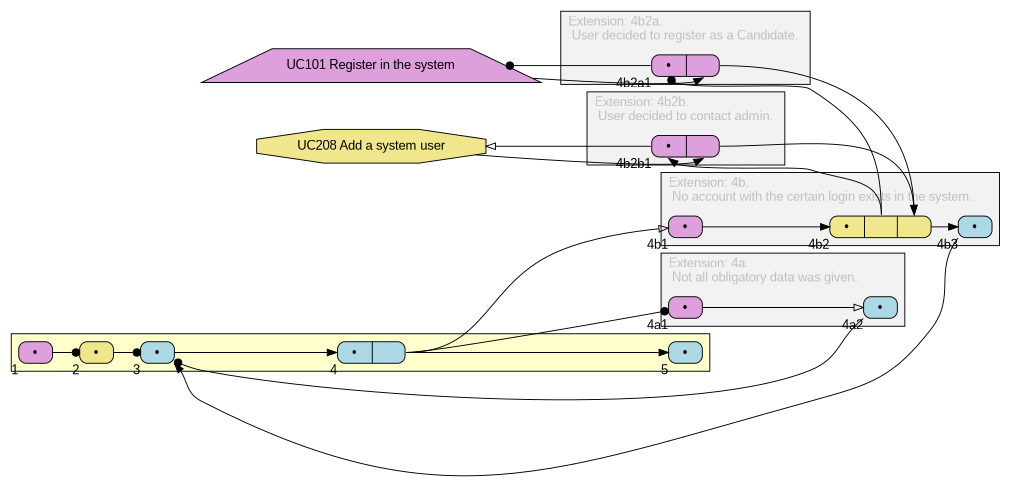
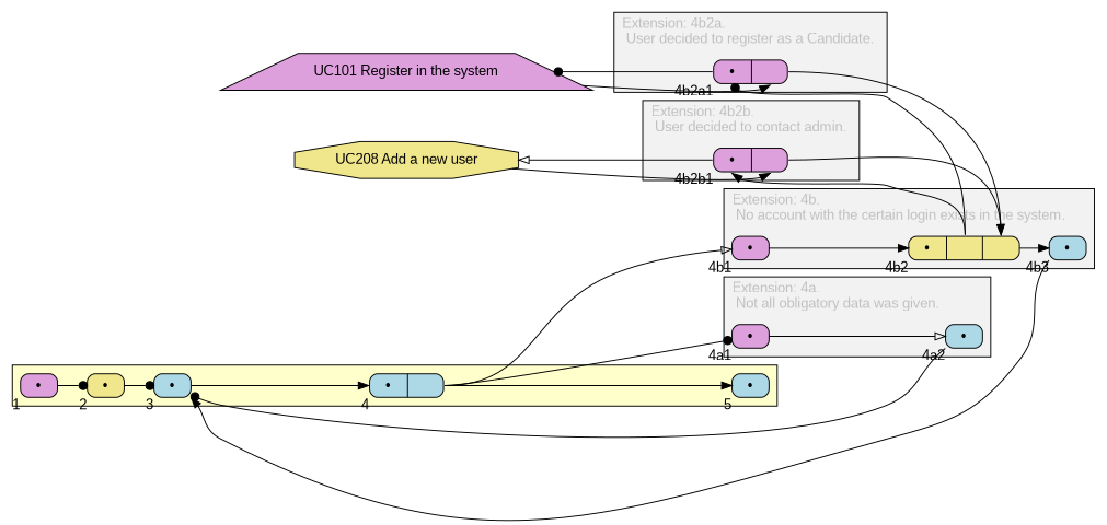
  digraph {
    fontcolor=gray
    fontname=Arial
    labeljust=l
    nodesep=0.2
    rankdir=LR
    ranksep=0.4
    node [fillcolor=plum fontname=Arial shape=Mrecord style=filled]
    edge [fontname=Arial headport=JMP tailport=JMP arrowhead=normal]
    n1 [height=0.1 label="{<JMP>&bull;}" width=0.5 xlabel=1]
    n2 [fillcolor=khaki height=0.1 label="{<JMP>&bull;}" width=0.5 xlabel=2]
    n3 [fillcolor=lightblue height=0.1 label="{<JMP>&bull;}" width=0.5 xlabel=3]
    n4 [fillcolor=lightblue height=0.1 label="{<JMP>&bull;|<EXT>}" width=1.0 xlabel=4]
    n5 [fillcolor=lightblue height=0.1 label="{<JMP>&bull;}" width=0.5 xlabel=5]
    n6 [height=0.1 label="{<JMP>&bull;|<EXT>}" width=1.0 xlabel="4b2a1"]
    n7 [height=0.1 label="{<JMP>&bull;|<EXT>}" width=1.0 xlabel="4b2b1"]
    n8 [height=0.1 label="{<JMP>&bull;}" width=0.5 xlabel="4a1"]
    n9 [fillcolor=lightblue height=0.1 label="{<JMP>&bull;}" width=0.5 xlabel="4a2"]
    n10 [height=0.1 label="{<JMP>&bull;}" width=0.5 xlabel="4b1"]
    n11 [fillcolor=khaki height=0.1 label="{<JMP>&bull;|<EXT>|<OUT>}" width=1.5 xlabel="4b2"]
    n12 [fillcolor=lightblue height=0.1 label="{<JMP>&bull;}" width=0.5 xlabel="4b3"]
    n13 [height=0.5 label="UC101 Register in the system" shape=trapezium width=0.5]
-   n14 [fillcolor=khaki height=0.5 label="UC208 Add a system user" shape=octagon width=0.5]
+   n14 [fillcolor=khaki height=0.5 label="UC208 Add a new user" shape=octagon width=0.5]
    subgraph cluster_1 {
      bgcolor="#ffffcc"
      n1
      n2
      n3
      n4
      n5
    }
    subgraph cluster_2 {
      bgcolor="#f2f2f2"
      label="Extension: 4b2a.\l User decided to register as a Candidate. "
      n6
    }
    subgraph cluster_3 {
      bgcolor="#f2f2f2"
      label="Extension: 4b2b.\l User decided to contact admin. "
      n7
    }
    subgraph cluster_4 {
      bgcolor="#f2f2f2"
      label="Extension: 4a.\l Not all obligatory data was given. "
      n8
      n9
    }
    subgraph cluster_5 {
      bgcolor="#f2f2f2"
      label="Extension: 4b.\l No account with the certain login exists in the system. "
      n10
      n11
      n12
    }
    n1 -> n2 [arrowhead=dot]
    n2 -> n3 [arrowhead=dot]
    n3 -> n4
    n4 -> n5 [tailport=EXT]
    n4 -> n8 [tailport=EXT arrowhead=dot]
    n4 -> n10 [tailport=EXT arrowhead=onormal]
    n6 -> n11 [headport=OUT tailport=EXT arrowhead=onormal]
    n6 -> n13 [arrowhead=dot headport=""]
    n7 -> n11 [headport=OUT tailport=EXT]
    n7 -> n14 [arrowhead=onormal headport=""]
    n8 -> n9 [arrowhead=onormal]
    n9 -> n3 [arrowhead=dot]
    n10 -> n11
    n11 -> n6 [tailport=EXT arrowhead=dot]
    n11 -> n7 [tailport=EXT]
    n11 -> n12 [tailport=OUT]
    n12 -> n3
    n13 -> n6 [headport=EXT tailport=""]
    n14 -> n7 [headport=EXT tailport=""]
  }
